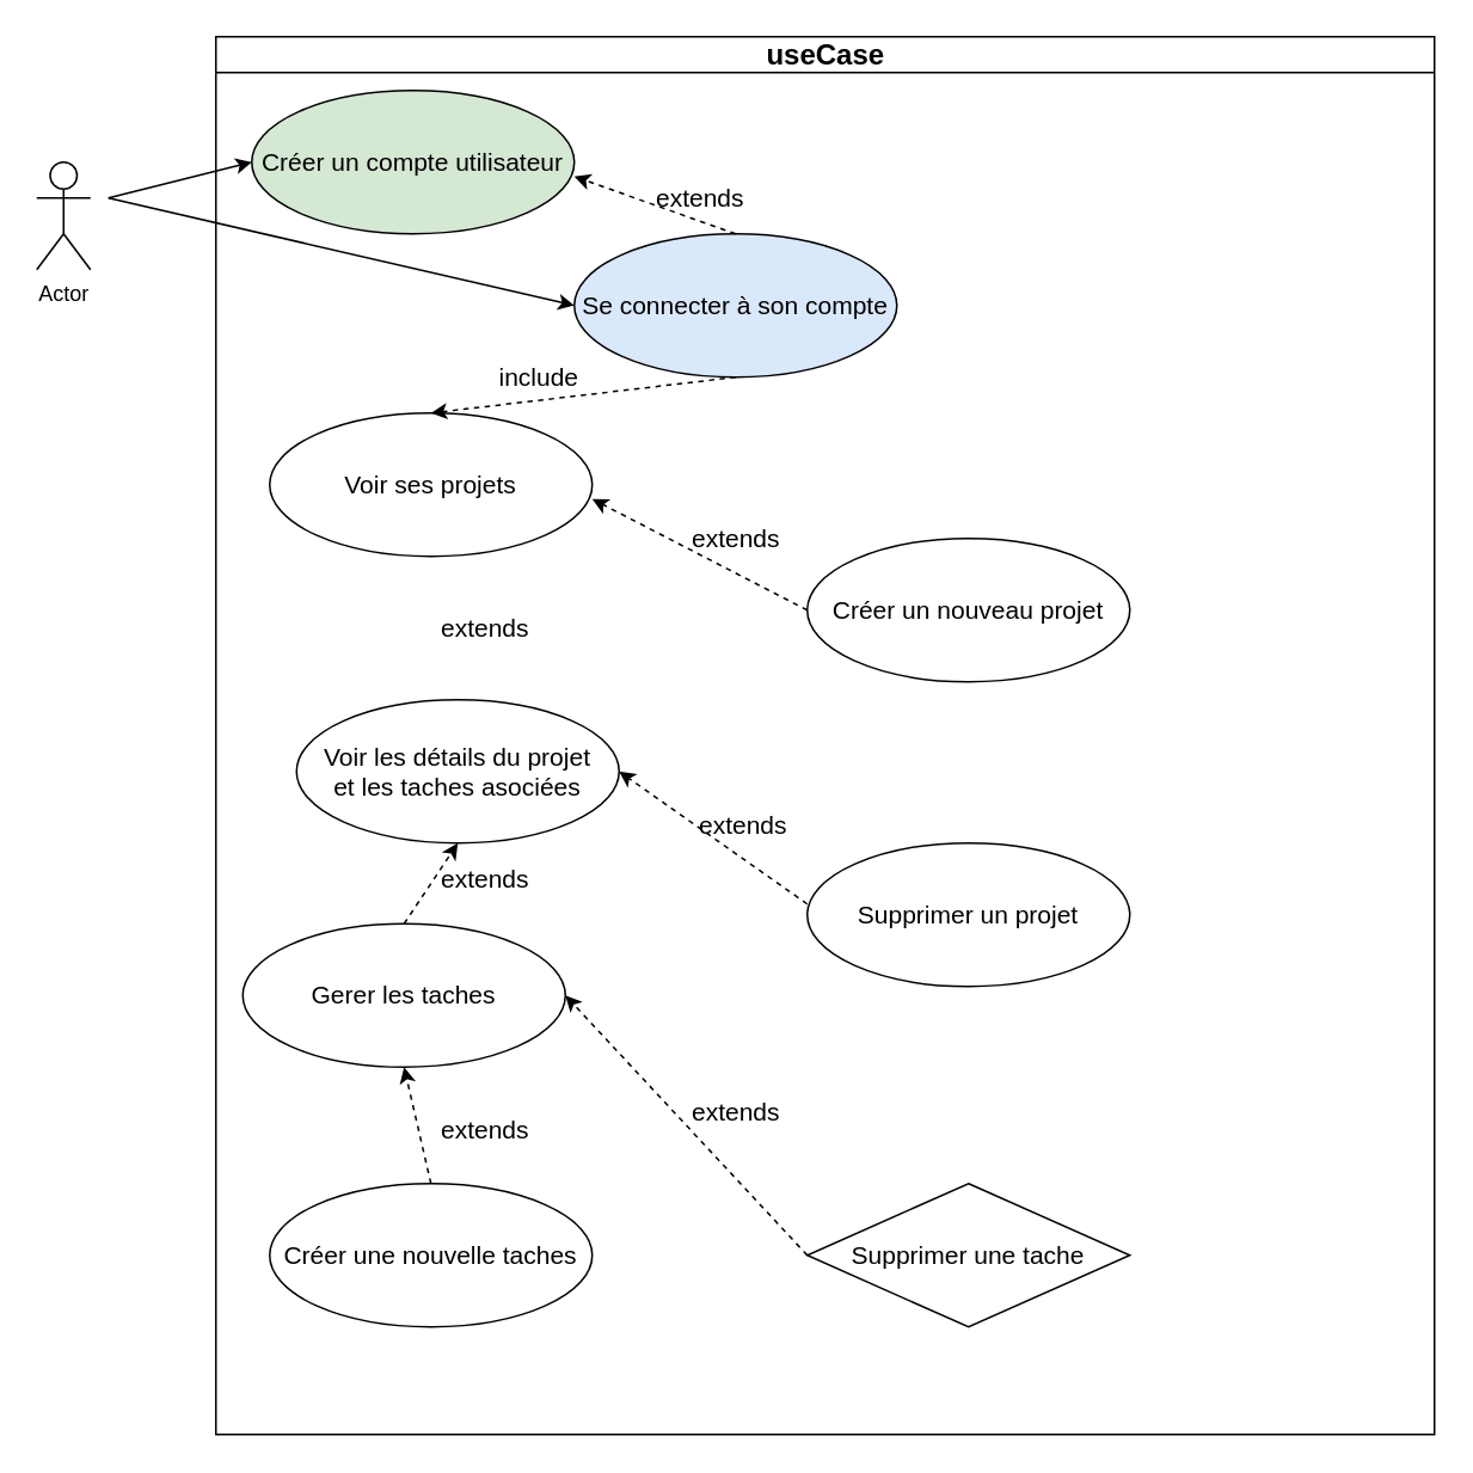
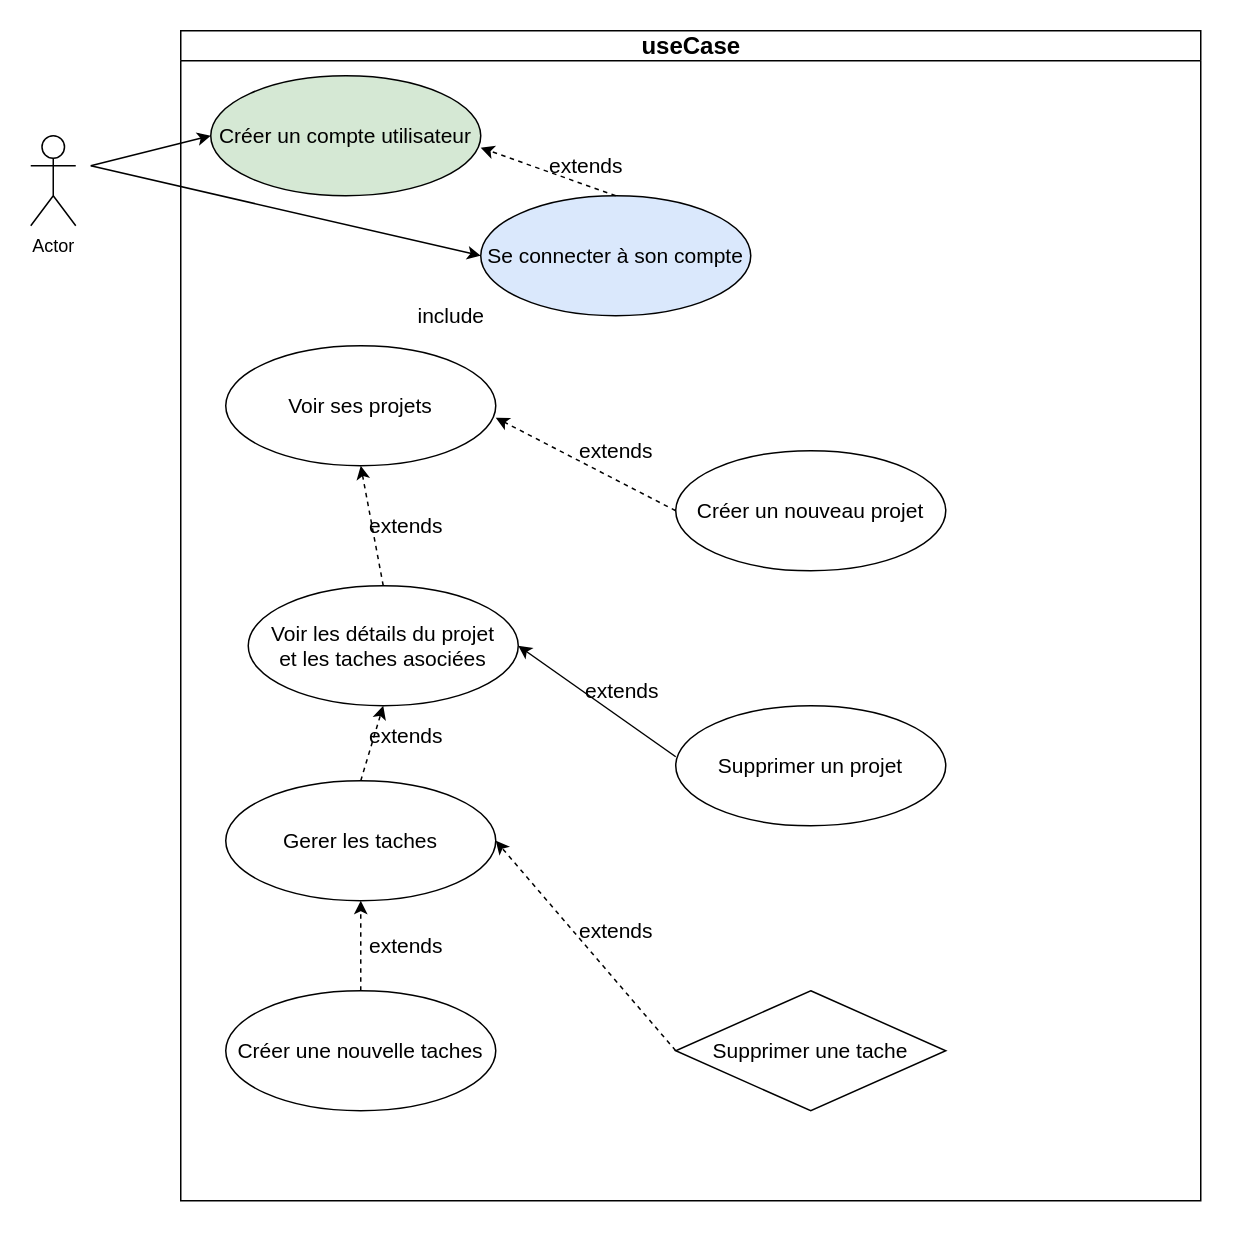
  <mxCell id="0" />
  <mxCell id="1" parent="0" />
  <mxCell id="2" value="&lt;font style=&quot;font-size: 16px&quot;&gt;useCase&lt;/font&gt;" style="swimlane;html=1;startSize=20;horizontal=1;containerType=tree;glass=0;" parent="1" vertex="1"><mxGeometry x="120" y="20" width="680" height="780" as="geometry" /></mxCell>
  <mxCell id="3" value="&lt;font style=&quot;font-size: 14px&quot;&gt;Créer un compte utilisateur&lt;/font&gt;" style="ellipse;whiteSpace=wrap;html=1;fillColor=#d5e8d4;" vertex="1" parent="2"><mxGeometry x="20" y="30" width="180" height="80" as="geometry" /></mxCell>
  <mxCell id="4" value="&lt;font style=&quot;font-size: 14px&quot;&gt;Se connecter à son compte&lt;/font&gt;" style="ellipse;whiteSpace=wrap;html=1;fillColor=#dae8fc;" vertex="1" parent="2"><mxGeometry x="200" y="110" width="180" height="80" as="geometry" /></mxCell>
  <mxCell id="5" value="&lt;font style=&quot;font-size: 14px&quot;&gt;Voir ses projets&lt;/font&gt;" style="ellipse;whiteSpace=wrap;html=1;" vertex="1" parent="2"><mxGeometry x="30" y="210" width="180" height="80" as="geometry" /></mxCell>
  <mxCell id="6" value="&lt;font style=&quot;font-size: 14px&quot;&gt;Voir les détails du projet&lt;br&gt;et les taches asociées&lt;/font&gt;" style="ellipse;whiteSpace=wrap;html=1;" vertex="1" parent="2"><mxGeometry x="45" y="370" width="180" height="80" as="geometry" /></mxCell>
  <mxCell id="7" value="&lt;font style=&quot;font-size: 14px&quot;&gt;Créer un nouveau projet&lt;/font&gt;" style="ellipse;whiteSpace=wrap;html=1;" vertex="1" parent="2"><mxGeometry x="330" y="280" width="180" height="80" as="geometry" /></mxCell>
  <mxCell id="8" value="&lt;font style=&quot;font-size: 14px&quot;&gt;Supprimer un projet&lt;/font&gt;" style="ellipse;whiteSpace=wrap;html=1;" vertex="1" parent="2"><mxGeometry x="330" y="450" width="180" height="80" as="geometry" /></mxCell>
- <mxCell id="9" value="&lt;font style=&quot;font-size: 14px&quot;&gt;Gerer les taches&lt;/font&gt;" style="ellipse;whiteSpace=wrap;html=1;" vertex="1" parent="2"><mxGeometry x="15" y="495" width="180" height="80" as="geometry" /></mxCell>
+ <mxCell id="9" value="&lt;font style=&quot;font-size: 14px&quot;&gt;Gerer les taches&lt;/font&gt;" style="ellipse;whiteSpace=wrap;html=1;" vertex="1" parent="2"><mxGeometry x="30" y="500" width="180" height="80" as="geometry" /></mxCell>
  <mxCell id="10" value="&lt;font style=&quot;font-size: 14px&quot;&gt;Supprimer une tache&lt;/font&gt;" style="rhombus;whiteSpace=wrap;html=1;" vertex="1" parent="2"><mxGeometry x="330" y="640" width="180" height="80" as="geometry" /></mxCell>
  <mxCell id="11" value="&lt;font style=&quot;font-size: 14px&quot;&gt;Créer une nouvelle taches&lt;/font&gt;" style="ellipse;whiteSpace=wrap;html=1;" vertex="1" parent="2"><mxGeometry x="30" y="640" width="180" height="80" as="geometry" /></mxCell>
  <mxCell id="12" value="" style="endArrow=classic;html=1;exitX=0.5;exitY=0;exitDx=0;exitDy=0;entryX=1;entryY=0.6;entryDx=0;entryDy=0;entryPerimeter=0;dashed=1;" edge="1" parent="2" source="4" target="3"><mxGeometry width="50" height="50" relative="1" as="geometry"><mxPoint x="395" y="95" as="sourcePoint" /><mxPoint x="445" y="45" as="targetPoint" /></mxGeometry></mxCell>
- <mxCell id="14" value="" style="endArrow=classic;html=1;entryX=0.5;entryY=0;entryDx=0;entryDy=0;exitX=0.5;exitY=1;exitDx=0;exitDy=0;dashed=1;" edge="1" parent="2" source="4" target="5"><mxGeometry width="50" height="50" relative="1" as="geometry"><mxPoint x="260" y="270" as="sourcePoint" /><mxPoint x="310" y="220" as="targetPoint" /></mxGeometry></mxCell>
+ <mxCell id="13" value="" style="endArrow=classic;html=1;dashed=1;entryX=0.5;entryY=1;entryDx=0;entryDy=0;exitX=0.5;exitY=0;exitDx=0;exitDy=0;" edge="1" parent="2" source="6" target="5"><mxGeometry width="50" height="50" relative="1" as="geometry"><mxPoint x="270" y="410" as="sourcePoint" /><mxPoint x="320" y="360" as="targetPoint" /></mxGeometry></mxCell>
  <mxCell id="15" value="" style="endArrow=classic;html=1;dashed=1;exitX=0;exitY=0.5;exitDx=0;exitDy=0;entryX=1;entryY=0.6;entryDx=0;entryDy=0;entryPerimeter=0;" edge="1" parent="2" source="7" target="5"><mxGeometry width="50" height="50" relative="1" as="geometry"><mxPoint x="270" y="410" as="sourcePoint" /><mxPoint x="200" y="259" as="targetPoint" /></mxGeometry></mxCell>
- <mxCell id="16" value="" style="endArrow=classic;html=1;dashed=1;entryX=1;entryY=0.5;entryDx=0;entryDy=0;exitX=0;exitY=0.425;exitDx=0;exitDy=0;exitPerimeter=0;" edge="1" parent="2" source="8" target="6"><mxGeometry width="50" height="50" relative="1" as="geometry"><mxPoint x="270" y="410" as="sourcePoint" /><mxPoint x="320" y="360" as="targetPoint" /></mxGeometry></mxCell>
+ <mxCell id="16" value="" style="endArrow=classic;html=1;dashed=0;entryX=1;entryY=0.5;entryDx=0;entryDy=0;exitX=0;exitY=0.425;exitDx=0;exitDy=0;exitPerimeter=0;" edge="1" parent="2" source="8" target="6"><mxGeometry width="50" height="50" relative="1" as="geometry"><mxPoint x="270" y="410" as="sourcePoint" /><mxPoint x="320" y="360" as="targetPoint" /></mxGeometry></mxCell>
  <mxCell id="17" value="" style="endArrow=classic;html=1;dashed=1;entryX=0.5;entryY=1;entryDx=0;entryDy=0;exitX=0.5;exitY=0;exitDx=0;exitDy=0;" edge="1" parent="2" source="9" target="6"><mxGeometry width="50" height="50" relative="1" as="geometry"><mxPoint x="250" y="565" as="sourcePoint" /><mxPoint x="300" y="515" as="targetPoint" /></mxGeometry></mxCell>
  <mxCell id="18" value="" style="endArrow=classic;html=1;dashed=1;exitX=0.5;exitY=0;exitDx=0;exitDy=0;entryX=0.5;entryY=1;entryDx=0;entryDy=0;" edge="1" parent="2" source="11" target="9"><mxGeometry width="50" height="50" relative="1" as="geometry"><mxPoint x="250" y="600" as="sourcePoint" /><mxPoint x="300" y="550" as="targetPoint" /></mxGeometry></mxCell>
  <mxCell id="19" value="" style="endArrow=classic;html=1;dashed=1;entryX=1;entryY=0.5;entryDx=0;entryDy=0;exitX=0;exitY=0.5;exitDx=0;exitDy=0;" edge="1" parent="2" source="10" target="9"><mxGeometry width="50" height="50" relative="1" as="geometry"><mxPoint x="294" y="615" as="sourcePoint" /><mxPoint x="344" y="565" as="targetPoint" /></mxGeometry></mxCell>
  <mxCell id="20" value="&lt;font style=&quot;font-size: 14px&quot;&gt;extends&lt;/font&gt;" style="text;html=1;align=center;verticalAlign=middle;resizable=0;points=[];autosize=1;strokeColor=none;" vertex="1" parent="2"><mxGeometry x="260" y="270" width="60" height="20" as="geometry" /></mxCell>
  <mxCell id="21" value="&lt;font style=&quot;font-size: 14px&quot;&gt;extends&lt;/font&gt;" style="text;html=1;align=center;verticalAlign=middle;resizable=0;points=[];autosize=1;strokeColor=none;" vertex="1" parent="2"><mxGeometry x="120" y="320" width="60" height="20" as="geometry" /></mxCell>
  <mxCell id="22" value="&lt;font style=&quot;font-size: 14px&quot;&gt;extends&lt;/font&gt;" style="text;html=1;align=center;verticalAlign=middle;resizable=0;points=[];autosize=1;strokeColor=none;" vertex="1" parent="2"><mxGeometry x="264" y="430" width="60" height="20" as="geometry" /></mxCell>
  <mxCell id="23" value="&lt;font style=&quot;font-size: 14px&quot;&gt;extends&lt;/font&gt;" style="text;html=1;align=center;verticalAlign=middle;resizable=0;points=[];autosize=1;strokeColor=none;" vertex="1" parent="2"><mxGeometry x="240" y="80" width="60" height="20" as="geometry" /></mxCell>
  <mxCell id="24" value="&lt;font style=&quot;font-size: 14px&quot;&gt;extends&lt;/font&gt;" style="text;html=1;align=center;verticalAlign=middle;resizable=0;points=[];autosize=1;strokeColor=none;" vertex="1" parent="2"><mxGeometry x="120" y="460" width="60" height="20" as="geometry" /></mxCell>
  <mxCell id="25" value="&lt;font style=&quot;font-size: 14px&quot;&gt;extends&lt;/font&gt;" style="text;html=1;align=center;verticalAlign=middle;resizable=0;points=[];autosize=1;strokeColor=none;" vertex="1" parent="2"><mxGeometry x="120" y="600" width="60" height="20" as="geometry" /></mxCell>
  <mxCell id="26" value="&lt;font style=&quot;font-size: 14px&quot;&gt;extends&lt;/font&gt;" style="text;html=1;align=center;verticalAlign=middle;resizable=0;points=[];autosize=1;strokeColor=none;" vertex="1" parent="2"><mxGeometry x="260" y="590" width="60" height="20" as="geometry" /></mxCell>
  <mxCell id="27" value="&lt;font style=&quot;font-size: 14px&quot;&gt;include&lt;/font&gt;" style="text;html=1;align=center;verticalAlign=middle;resizable=0;points=[];autosize=1;strokeColor=none;" vertex="1" parent="2"><mxGeometry x="150" y="180" width="60" height="20" as="geometry" /></mxCell>
  <mxCell id="28" value="Actor" style="shape=umlActor;verticalLabelPosition=bottom;verticalAlign=top;html=1;outlineConnect=0;" vertex="1" parent="1"><mxGeometry x="20" y="90" width="30" height="60" as="geometry" /></mxCell>
  <mxCell id="29" value="" style="endArrow=classic;html=1;entryX=0;entryY=0.5;entryDx=0;entryDy=0;" edge="1" parent="1" target="3"><mxGeometry width="50" height="50" relative="1" as="geometry"><mxPoint x="60" y="110" as="sourcePoint" /><mxPoint x="120" y="130" as="targetPoint" /></mxGeometry></mxCell>
  <mxCell id="30" value="" style="endArrow=classic;html=1;entryX=0;entryY=0.5;entryDx=0;entryDy=0;" edge="1" parent="1" target="4"><mxGeometry width="50" height="50" relative="1" as="geometry"><mxPoint x="60" y="110" as="sourcePoint" /><mxPoint x="110" y="130" as="targetPoint" /></mxGeometry></mxCell>
